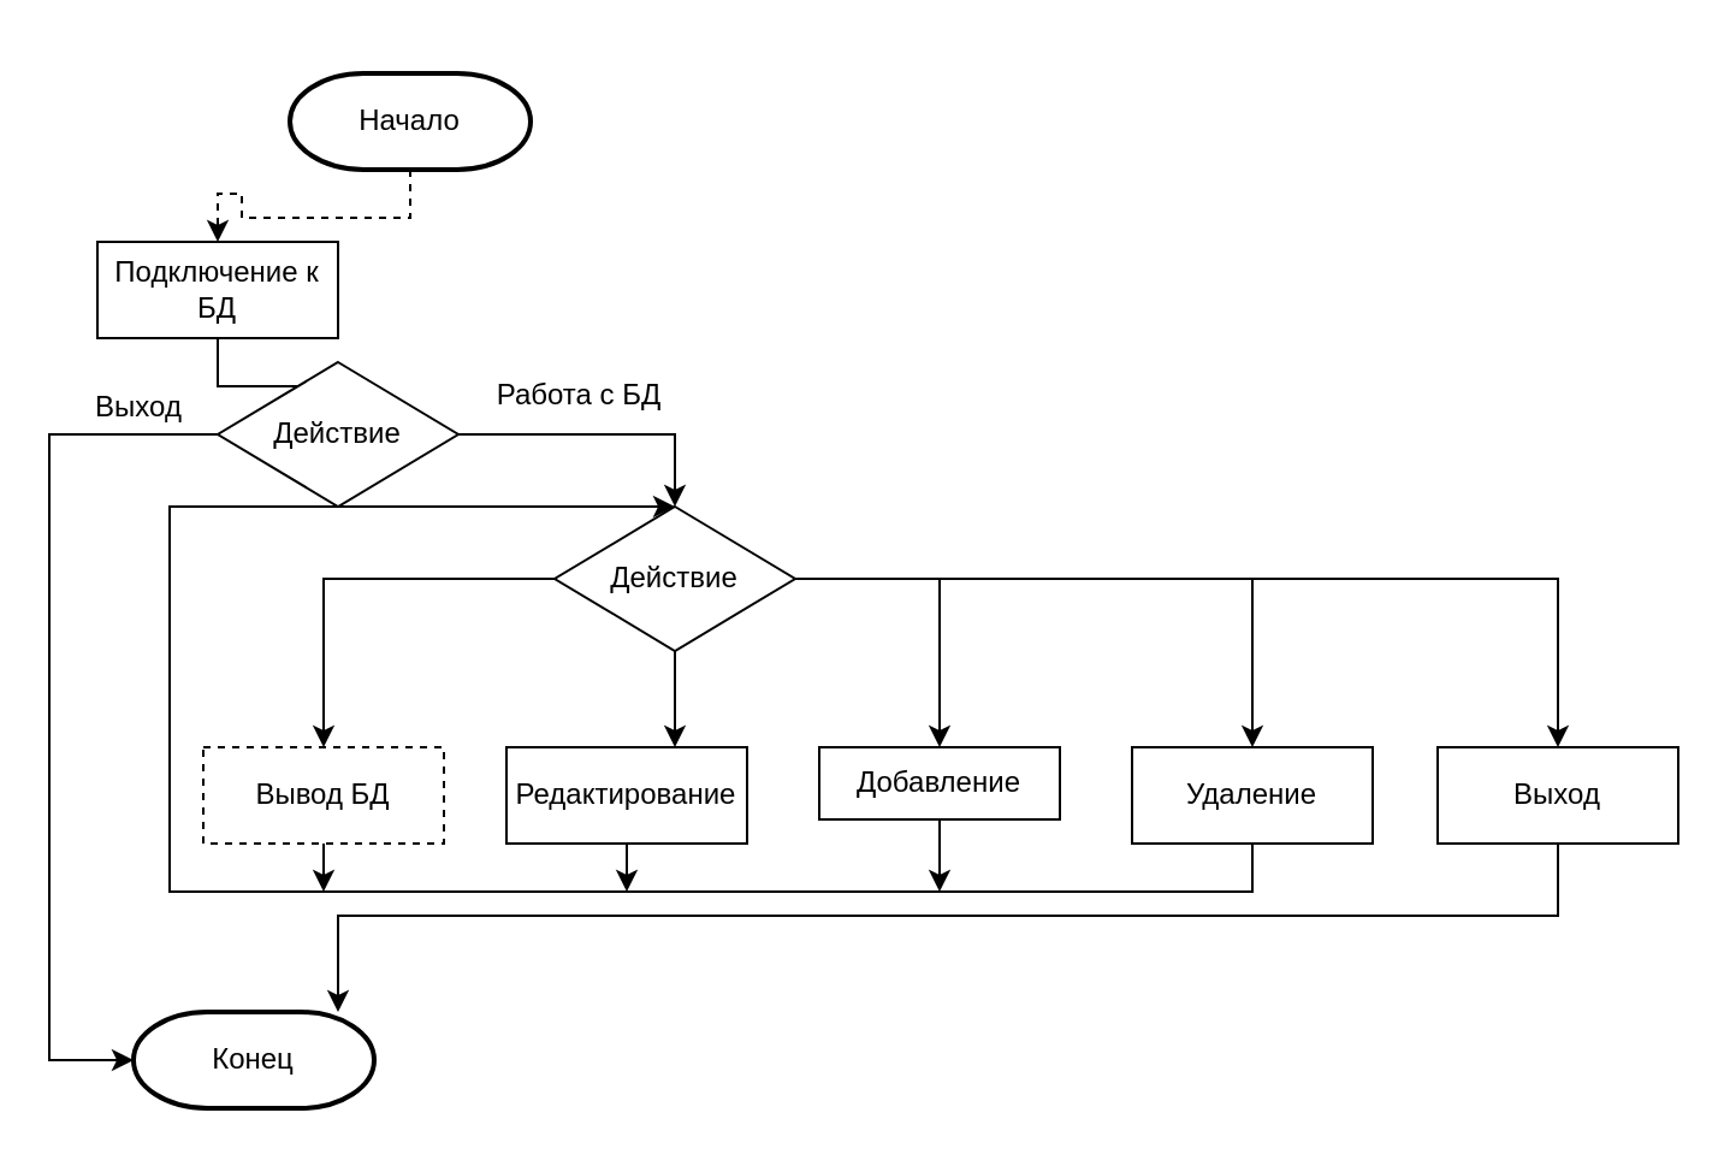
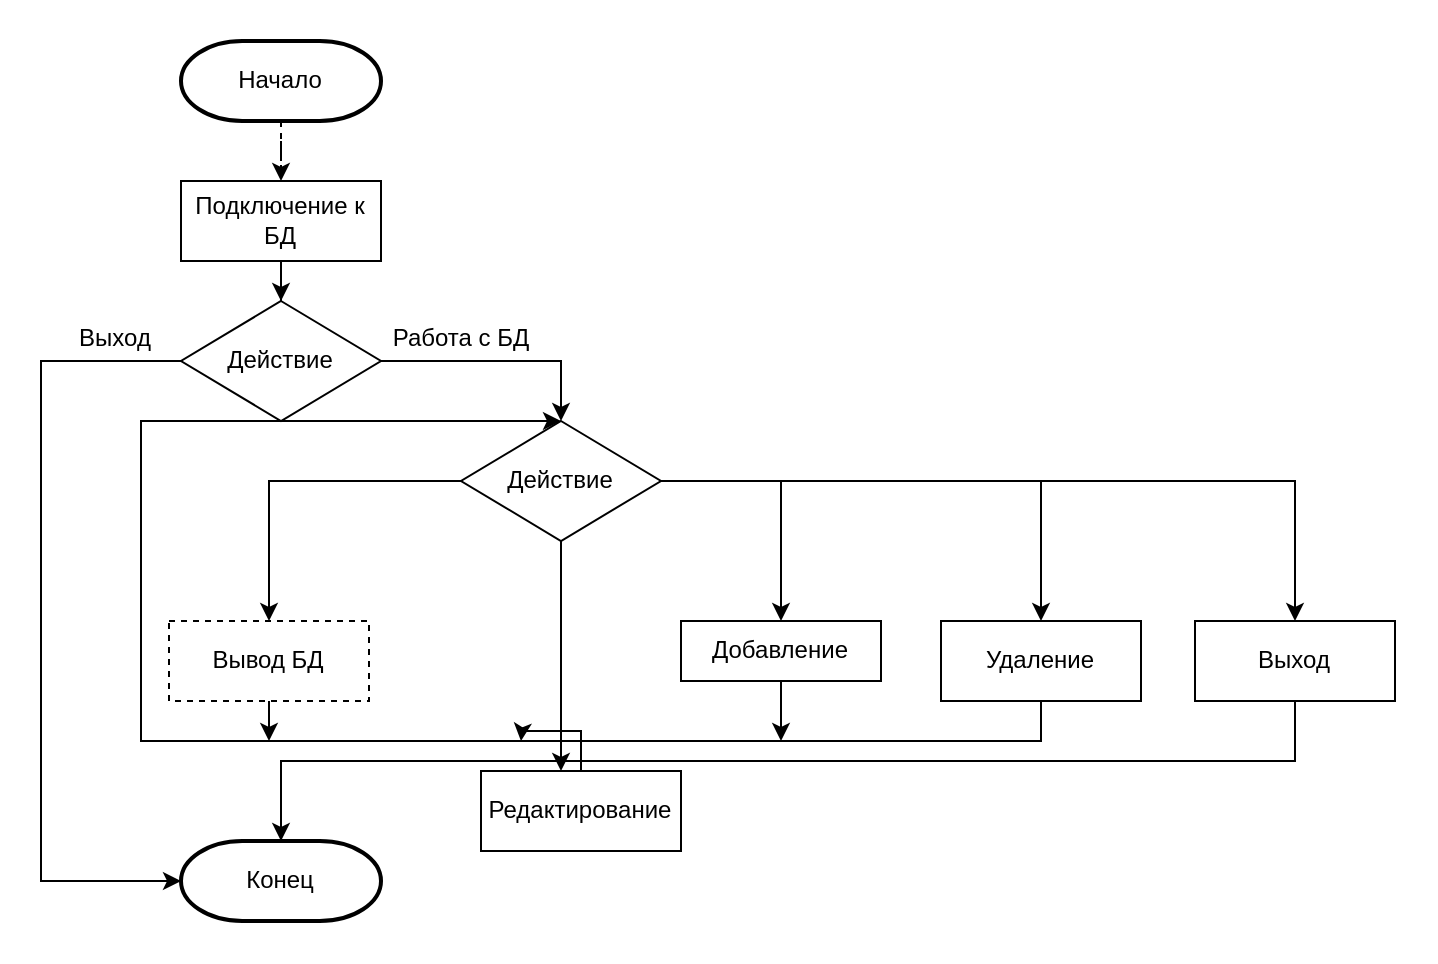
  <mxCell id="0" />
  <mxCell id="1" parent="0" />
  <mxCell id="2" style="edgeStyle=orthogonalEdgeStyle;rounded=0;orthogonalLoop=1;jettySize=auto;html=1;entryX=0.5;entryY=0;entryDx=0;entryDy=0;dashed=1;" edge="1" parent="1" source="3" target="6"><mxGeometry relative="1" as="geometry" /></mxCell>
- <mxCell id="3" value="Начало" style="strokeWidth=2;html=1;shape=mxgraph.flowchart.terminator;whiteSpace=wrap;" vertex="1" parent="1"><mxGeometry x="120" y="30" width="100" height="40" as="geometry" /></mxCell>
- <mxCell id="4" value="Конец" style="strokeWidth=2;html=1;shape=mxgraph.flowchart.terminator;whiteSpace=wrap;" vertex="1" parent="1"><mxGeometry x="55" y="420" width="100" height="40" as="geometry" /></mxCell>
+ <mxCell id="3" value="Начало" style="strokeWidth=2;html=1;shape=mxgraph.flowchart.terminator;whiteSpace=wrap;" vertex="1" parent="1"><mxGeometry x="90" y="20" width="100" height="40" as="geometry" /></mxCell>
+ <mxCell id="4" value="Конец" style="strokeWidth=2;html=1;shape=mxgraph.flowchart.terminator;whiteSpace=wrap;" vertex="1" parent="1"><mxGeometry x="90" y="420" width="100" height="40" as="geometry" /></mxCell>
  <mxCell id="5" style="edgeStyle=orthogonalEdgeStyle;rounded=0;orthogonalLoop=1;jettySize=auto;html=1;entryX=0.5;entryY=0;entryDx=0;entryDy=0;" edge="1" parent="1" source="6" target="9"><mxGeometry relative="1" as="geometry" /></mxCell>
- <mxCell id="6" value="Подключение к БД" style="rounded=0;whiteSpace=wrap;html=1;" vertex="1" parent="1"><mxGeometry x="40" y="100" width="100" height="40" as="geometry" /></mxCell>
+ <mxCell id="6" value="Подключение к БД" style="rounded=0;whiteSpace=wrap;html=1;" vertex="1" parent="1"><mxGeometry x="90" y="90" width="100" height="40" as="geometry" /></mxCell>
  <mxCell id="7" style="edgeStyle=orthogonalEdgeStyle;rounded=0;orthogonalLoop=1;jettySize=auto;html=1;entryX=0;entryY=0.5;entryDx=0;entryDy=0;entryPerimeter=0;" edge="1" parent="1" source="9" target="4"><mxGeometry relative="1" as="geometry"><Array as="points"><mxPoint x="20" y="180" /><mxPoint x="20" y="440" /></Array></mxGeometry></mxCell>
  <mxCell id="8" style="edgeStyle=orthogonalEdgeStyle;rounded=0;orthogonalLoop=1;jettySize=auto;html=1;entryX=0.5;entryY=0;entryDx=0;entryDy=0;" edge="1" parent="1" source="9" target="16"><mxGeometry relative="1" as="geometry" /></mxCell>
  <mxCell id="9" value="Действие" style="rhombus;whiteSpace=wrap;html=1;" vertex="1" parent="1"><mxGeometry x="90" y="150" width="100" height="60" as="geometry" /></mxCell>
  <mxCell id="10" value="Выход" style="text;html=1;align=center;verticalAlign=middle;resizable=0;points=[];autosize=1;" vertex="1" parent="1"><mxGeometry x="32" y="159" width="50" height="20" as="geometry" /></mxCell>
  <mxCell id="11" style="edgeStyle=orthogonalEdgeStyle;rounded=0;orthogonalLoop=1;jettySize=auto;html=1;entryX=0.5;entryY=0;entryDx=0;entryDy=0;" edge="1" parent="1" source="16" target="19"><mxGeometry relative="1" as="geometry" /></mxCell>
  <mxCell id="12" style="edgeStyle=orthogonalEdgeStyle;rounded=0;orthogonalLoop=1;jettySize=auto;html=1;" edge="1" parent="1" source="16" target="21"><mxGeometry relative="1" as="geometry"><Array as="points"><mxPoint x="280" y="300" /><mxPoint x="280" y="300" /></Array></mxGeometry></mxCell>
  <mxCell id="13" style="edgeStyle=orthogonalEdgeStyle;rounded=0;orthogonalLoop=1;jettySize=auto;html=1;entryX=0.5;entryY=0;entryDx=0;entryDy=0;" edge="1" parent="1" source="16" target="25"><mxGeometry relative="1" as="geometry" /></mxCell>
  <mxCell id="14" style="edgeStyle=orthogonalEdgeStyle;rounded=0;orthogonalLoop=1;jettySize=auto;html=1;entryX=0.5;entryY=0;entryDx=0;entryDy=0;" edge="1" parent="1" source="16" target="23"><mxGeometry relative="1" as="geometry" /></mxCell>
  <mxCell id="15" style="edgeStyle=orthogonalEdgeStyle;rounded=0;orthogonalLoop=1;jettySize=auto;html=1;entryX=0.5;entryY=0;entryDx=0;entryDy=0;" edge="1" parent="1" source="16" target="27"><mxGeometry relative="1" as="geometry" /></mxCell>
  <mxCell id="16" value="Действие" style="rhombus;whiteSpace=wrap;html=1;" vertex="1" parent="1"><mxGeometry x="230" y="210" width="100" height="60" as="geometry" /></mxCell>
- <mxCell id="17" value="Работа с БД" style="text;html=1;align=center;verticalAlign=middle;resizable=0;points=[];autosize=1;" vertex="1" parent="1"><mxGeometry x="200" y="154" width="80" height="20" as="geometry" /></mxCell>
+ <mxCell id="17" value="Работа с БД" style="text;html=1;align=center;verticalAlign=middle;resizable=0;points=[];autosize=1;" vertex="1" parent="1"><mxGeometry x="190" y="159" width="80" height="20" as="geometry" /></mxCell>
  <mxCell id="18" style="edgeStyle=orthogonalEdgeStyle;rounded=0;orthogonalLoop=1;jettySize=auto;html=1;" edge="1" parent="1" source="19"><mxGeometry relative="1" as="geometry"><mxPoint x="134" y="370" as="targetPoint" /></mxGeometry></mxCell>
  <mxCell id="19" value="Вывод БД" style="rounded=0;whiteSpace=wrap;html=1;dashed=1;" vertex="1" parent="1"><mxGeometry x="84" y="310" width="100" height="40" as="geometry" /></mxCell>
  <mxCell id="20" style="edgeStyle=orthogonalEdgeStyle;rounded=0;orthogonalLoop=1;jettySize=auto;html=1;" edge="1" parent="1" source="21"><mxGeometry relative="1" as="geometry"><mxPoint x="260" y="370" as="targetPoint" /></mxGeometry></mxCell>
- <mxCell id="21" value="Редактирование" style="rounded=0;whiteSpace=wrap;html=1;" vertex="1" parent="1"><mxGeometry x="210" y="310" width="100" height="40" as="geometry" /></mxCell>
+ <mxCell id="21" value="Редактирование" style="rounded=0;whiteSpace=wrap;html=1;" vertex="1" parent="1"><mxGeometry x="240" y="385" width="100" height="40" as="geometry" /></mxCell>
  <mxCell id="22" style="edgeStyle=orthogonalEdgeStyle;rounded=0;orthogonalLoop=1;jettySize=auto;html=1;" edge="1" parent="1" source="23"><mxGeometry relative="1" as="geometry"><mxPoint x="390" y="370" as="targetPoint" /></mxGeometry></mxCell>
  <mxCell id="23" value="Добавление" style="rounded=0;whiteSpace=wrap;html=1;" vertex="1" parent="1"><mxGeometry x="340" y="310" width="100" height="30" as="geometry" /></mxCell>
  <mxCell id="24" style="edgeStyle=orthogonalEdgeStyle;rounded=0;orthogonalLoop=1;jettySize=auto;html=1;" edge="1" parent="1" source="25"><mxGeometry relative="1" as="geometry"><mxPoint x="280" y="210" as="targetPoint" /><Array as="points"><mxPoint x="520" y="370" /><mxPoint x="70" y="370" /><mxPoint x="70" y="210" /><mxPoint x="280" y="210" /></Array></mxGeometry></mxCell>
  <mxCell id="25" value="Удаление" style="rounded=0;whiteSpace=wrap;html=1;" vertex="1" parent="1"><mxGeometry x="470" y="310" width="100" height="40" as="geometry" /></mxCell>
  <mxCell id="26" style="edgeStyle=orthogonalEdgeStyle;rounded=0;orthogonalLoop=1;jettySize=auto;html=1;" edge="1" parent="1" source="27" target="4"><mxGeometry relative="1" as="geometry"><Array as="points"><mxPoint x="647" y="380" /><mxPoint x="140" y="380" /></Array></mxGeometry></mxCell>
  <mxCell id="27" value="Выход" style="rounded=0;whiteSpace=wrap;html=1;" vertex="1" parent="1"><mxGeometry x="597" y="310" width="100" height="40" as="geometry" /></mxCell>
